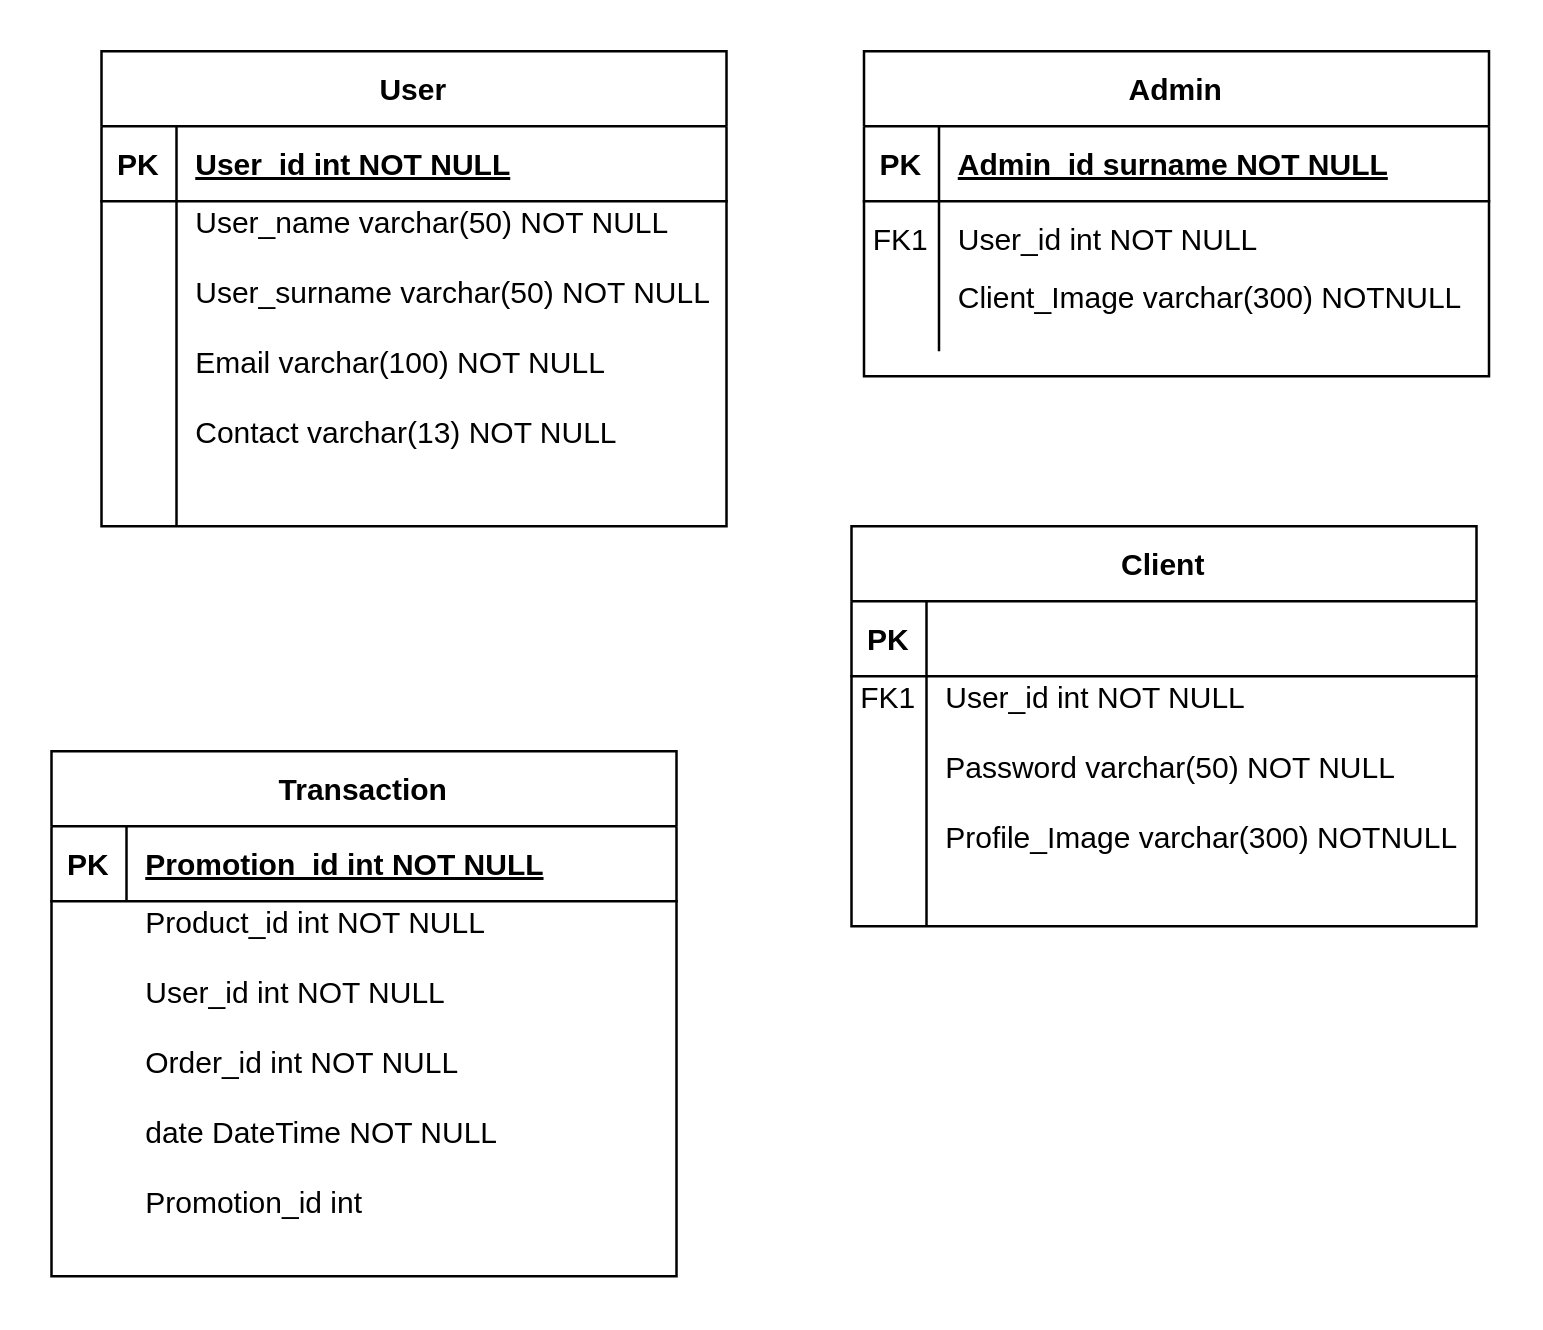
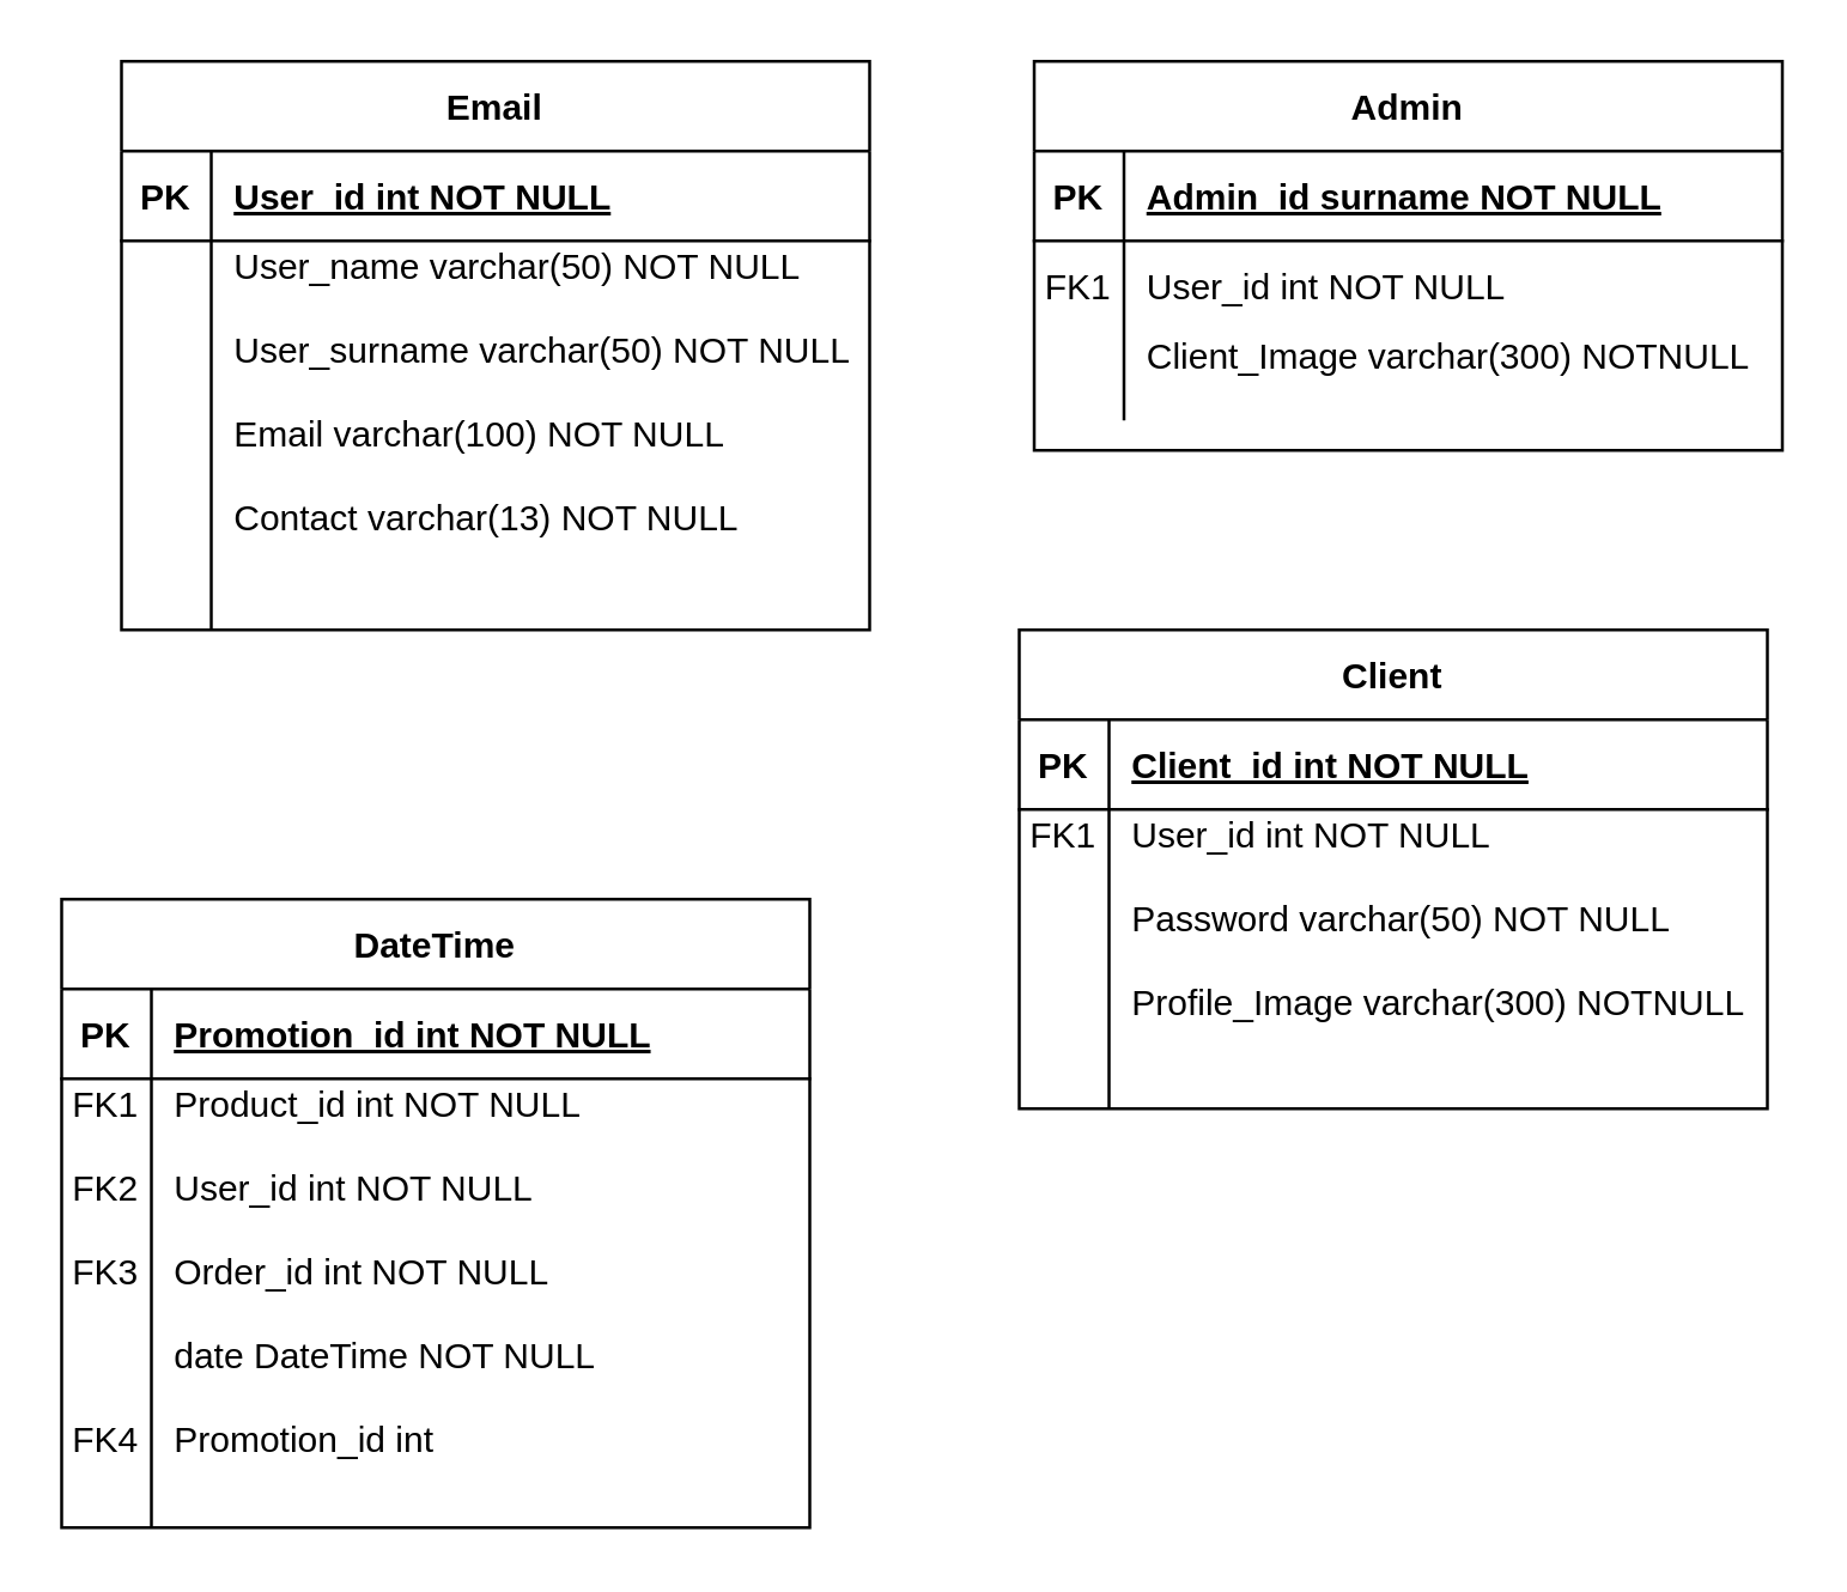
  <mxCell id="0" />
  <mxCell id="1" parent="0" />
  <mxCell id="2" value="Admin" style="shape=table;startSize=30;container=1;collapsible=1;childLayout=tableLayout;fixedRows=1;rowLines=0;fontStyle=1;align=center;resizeLast=1;" parent="1" vertex="1"><mxGeometry x="345" y="20" width="250" height="130" as="geometry" /></mxCell>
  <mxCell id="3" value="" style="shape=partialRectangle;collapsible=0;dropTarget=0;pointerEvents=0;fillColor=none;points=[[0,0.5],[1,0.5]];portConstraint=eastwest;top=0;left=0;right=0;bottom=1;" parent="2" vertex="1"><mxGeometry y="30" width="250" height="30" as="geometry" /></mxCell>
  <mxCell id="4" value="PK" style="shape=partialRectangle;overflow=hidden;connectable=0;fillColor=none;top=0;left=0;bottom=0;right=0;fontStyle=1;" parent="3" vertex="1"><mxGeometry width="30" height="30" as="geometry" /></mxCell>
  <mxCell id="5" value="Admin_id surname NOT NULL " style="shape=partialRectangle;overflow=hidden;connectable=0;fillColor=none;top=0;left=0;bottom=0;right=0;align=left;spacingLeft=6;fontStyle=5;" parent="3" vertex="1"><mxGeometry x="30" width="220" height="30" as="geometry" /></mxCell>
  <mxCell id="6" value="" style="shape=partialRectangle;collapsible=0;dropTarget=0;pointerEvents=0;fillColor=none;points=[[0,0.5],[1,0.5]];portConstraint=eastwest;top=0;left=0;right=0;bottom=0;" parent="2" vertex="1"><mxGeometry y="60" width="250" height="30" as="geometry" /></mxCell>
  <mxCell id="7" value="FK1" style="shape=partialRectangle;overflow=hidden;connectable=0;fillColor=none;top=0;left=0;bottom=0;right=0;" parent="6" vertex="1"><mxGeometry width="30" height="30" as="geometry" /></mxCell>
  <mxCell id="8" value="User_id int NOT NULL" style="shape=partialRectangle;overflow=hidden;connectable=0;fillColor=none;top=0;left=0;bottom=0;right=0;align=left;spacingLeft=6;" parent="6" vertex="1"><mxGeometry x="30" width="220" height="30" as="geometry" /></mxCell>
  <mxCell id="9" value="" style="shape=partialRectangle;collapsible=0;dropTarget=0;pointerEvents=0;fillColor=none;points=[[0,0.5],[1,0.5]];portConstraint=eastwest;top=0;left=0;right=0;bottom=0;" parent="2" vertex="1"><mxGeometry y="90" width="250" height="30" as="geometry" /></mxCell>
  <mxCell id="10" value="" style="shape=partialRectangle;overflow=hidden;connectable=0;fillColor=none;top=0;left=0;bottom=0;right=0;" parent="9" vertex="1"><mxGeometry width="30" height="30" as="geometry" /></mxCell>
  <mxCell id="11" value="Client_Image varchar(300) NOTNULL&#10;&#10;" style="shape=partialRectangle;overflow=hidden;connectable=0;fillColor=none;top=0;left=0;bottom=0;right=0;align=left;spacingLeft=6;" parent="9" vertex="1"><mxGeometry x="30" width="220" height="30" as="geometry" /></mxCell>
- <mxCell id="12" value="User" style="shape=table;startSize=30;container=1;collapsible=1;childLayout=tableLayout;fixedRows=1;rowLines=0;fontStyle=1;align=center;resizeLast=1;" parent="1" vertex="1"><mxGeometry x="40" y="20" width="250" height="190" as="geometry" /></mxCell>
+ <mxCell id="12" value="Email" style="shape=table;startSize=30;container=1;collapsible=1;childLayout=tableLayout;fixedRows=1;rowLines=0;fontStyle=1;align=center;resizeLast=1;" parent="1" vertex="1"><mxGeometry x="40" y="20" width="250" height="190" as="geometry" /></mxCell>
  <mxCell id="13" value="" style="shape=partialRectangle;collapsible=0;dropTarget=0;pointerEvents=0;fillColor=none;points=[[0,0.5],[1,0.5]];portConstraint=eastwest;top=0;left=0;right=0;bottom=1;" parent="12" vertex="1"><mxGeometry y="30" width="250" height="30" as="geometry" /></mxCell>
  <mxCell id="14" value="PK" style="shape=partialRectangle;overflow=hidden;connectable=0;fillColor=none;top=0;left=0;bottom=0;right=0;fontStyle=1;" parent="13" vertex="1"><mxGeometry width="30" height="30" as="geometry" /></mxCell>
  <mxCell id="15" value="User_id int NOT NULL " style="shape=partialRectangle;overflow=hidden;connectable=0;fillColor=none;top=0;left=0;bottom=0;right=0;align=left;spacingLeft=6;fontStyle=5;" parent="13" vertex="1"><mxGeometry x="30" width="220" height="30" as="geometry" /></mxCell>
  <mxCell id="16" value="" style="shape=partialRectangle;collapsible=0;dropTarget=0;pointerEvents=0;fillColor=none;points=[[0,0.5],[1,0.5]];portConstraint=eastwest;top=0;left=0;right=0;bottom=0;" parent="12" vertex="1"><mxGeometry y="60" width="250" height="130" as="geometry" /></mxCell>
  <mxCell id="17" value="" style="shape=partialRectangle;overflow=hidden;connectable=0;fillColor=none;top=0;left=0;bottom=0;right=0;" parent="16" vertex="1"><mxGeometry width="30" height="130" as="geometry" /></mxCell>
  <mxCell id="18" value="User_name varchar(50) NOT NULL&#10;&#10;User_surname varchar(50) NOT NULL&#10;&#10;Email varchar(100) NOT NULL&#10;&#10;Contact varchar(13) NOT NULL&#10;&#10;&#10;&#10;&#10;" style="shape=partialRectangle;overflow=hidden;connectable=0;fillColor=none;top=0;left=0;bottom=0;right=0;align=left;spacingLeft=6;" parent="16" vertex="1"><mxGeometry x="30" width="220" height="130" as="geometry" /></mxCell>
- <mxCell id="19" value="Transaction" style="shape=table;startSize=30;container=1;collapsible=1;childLayout=tableLayout;fixedRows=1;rowLines=0;fontStyle=1;align=center;resizeLast=1;" vertex="1" parent="1"><mxGeometry x="20" y="300" width="250" height="210" as="geometry" /></mxCell>
+ <mxCell id="19" value="DateTime" style="shape=table;startSize=30;container=1;collapsible=1;childLayout=tableLayout;fixedRows=1;rowLines=0;fontStyle=1;align=center;resizeLast=1;" vertex="1" parent="1"><mxGeometry x="20" y="300" width="250" height="210" as="geometry" /></mxCell>
  <mxCell id="20" value="" style="shape=partialRectangle;collapsible=0;dropTarget=0;pointerEvents=0;fillColor=none;points=[[0,0.5],[1,0.5]];portConstraint=eastwest;top=0;left=0;right=0;bottom=1;" vertex="1" parent="19"><mxGeometry y="30" width="250" height="30" as="geometry" /></mxCell>
  <mxCell id="21" value="PK" style="shape=partialRectangle;overflow=hidden;connectable=0;fillColor=none;top=0;left=0;bottom=0;right=0;fontStyle=1;" vertex="1" parent="20"><mxGeometry width="30" height="30" as="geometry" /></mxCell>
  <mxCell id="22" value="Promotion_id int NOT NULL " style="shape=partialRectangle;overflow=hidden;connectable=0;fillColor=none;top=0;left=0;bottom=0;right=0;align=left;spacingLeft=6;fontStyle=5;" vertex="1" parent="20"><mxGeometry x="30" width="220" height="30" as="geometry" /></mxCell>
  <mxCell id="23" value="" style="shape=partialRectangle;collapsible=0;dropTarget=0;pointerEvents=0;fillColor=none;points=[[0,0.5],[1,0.5]];portConstraint=eastwest;top=0;left=0;right=0;bottom=0;" vertex="1" parent="19"><mxGeometry y="60" width="250" height="150" as="geometry" /></mxCell>
+ <mxCell id="24" value="FK1&#10;&#10;FK2&#10;&#10;FK3&#10;&#10;&#10;&#10;FK4&#10;&#10;&#10;&#10;" style="shape=partialRectangle;overflow=hidden;connectable=0;fillColor=none;top=0;left=0;bottom=0;right=0;" vertex="1" parent="23"><mxGeometry width="30" height="150" as="geometry" /></mxCell>
  <mxCell id="25" value="Product_id int NOT NULL&#10;&#10;User_id int NOT NULL&#10;&#10;Order_id int NOT NULL&#10;&#10;date DateTime NOT NULL&#10;&#10;Promotion_id int &#10;&#10;&#10;&#10;" style="shape=partialRectangle;overflow=hidden;connectable=0;fillColor=none;top=0;left=0;bottom=0;right=0;align=left;spacingLeft=6;" vertex="1" parent="23"><mxGeometry x="30" width="220" height="150" as="geometry" /></mxCell>
  <mxCell id="26" value="Client" style="shape=table;startSize=30;container=1;collapsible=1;childLayout=tableLayout;fixedRows=1;rowLines=0;fontStyle=1;align=center;resizeLast=1;" vertex="1" parent="1"><mxGeometry x="340" y="210" width="250" height="160" as="geometry" /></mxCell>
  <mxCell id="27" value="" style="shape=partialRectangle;collapsible=0;dropTarget=0;pointerEvents=0;fillColor=none;points=[[0,0.5],[1,0.5]];portConstraint=eastwest;top=0;left=0;right=0;bottom=1;" vertex="1" parent="26"><mxGeometry y="30" width="250" height="30" as="geometry" /></mxCell>
  <mxCell id="28" value="PK" style="shape=partialRectangle;overflow=hidden;connectable=0;fillColor=none;top=0;left=0;bottom=0;right=0;fontStyle=1;" vertex="1" parent="27"><mxGeometry width="30" height="30" as="geometry" /></mxCell>
+ <mxCell id="29" value="Client_id int NOT NULL" style="shape=partialRectangle;overflow=hidden;connectable=0;fillColor=none;top=0;left=0;bottom=0;right=0;align=left;spacingLeft=6;fontStyle=5;" vertex="1" parent="27"><mxGeometry x="30" width="220" height="30" as="geometry" /></mxCell>
  <mxCell id="30" value="" style="shape=partialRectangle;collapsible=0;dropTarget=0;pointerEvents=0;fillColor=none;points=[[0,0.5],[1,0.5]];portConstraint=eastwest;top=0;left=0;right=0;bottom=0;" vertex="1" parent="26"><mxGeometry y="60" width="250" height="100" as="geometry" /></mxCell>
  <mxCell id="31" value="FK1&#10;&#10;&#10;&#10;&#10;&#10;" style="shape=partialRectangle;overflow=hidden;connectable=0;fillColor=none;top=0;left=0;bottom=0;right=0;" vertex="1" parent="30"><mxGeometry width="30" height="100" as="geometry" /></mxCell>
  <mxCell id="32" value="User_id int NOT NULL&#10;&#10;Password varchar(50) NOT NULL&#10;&#10;Profile_Image varchar(300) NOTNULL&#10;&#10;&#10;&#10;&#10;&#10;" style="shape=partialRectangle;overflow=hidden;connectable=0;fillColor=none;top=0;left=0;bottom=0;right=0;align=left;spacingLeft=6;" vertex="1" parent="30"><mxGeometry x="30" width="220" height="100" as="geometry" /></mxCell>
